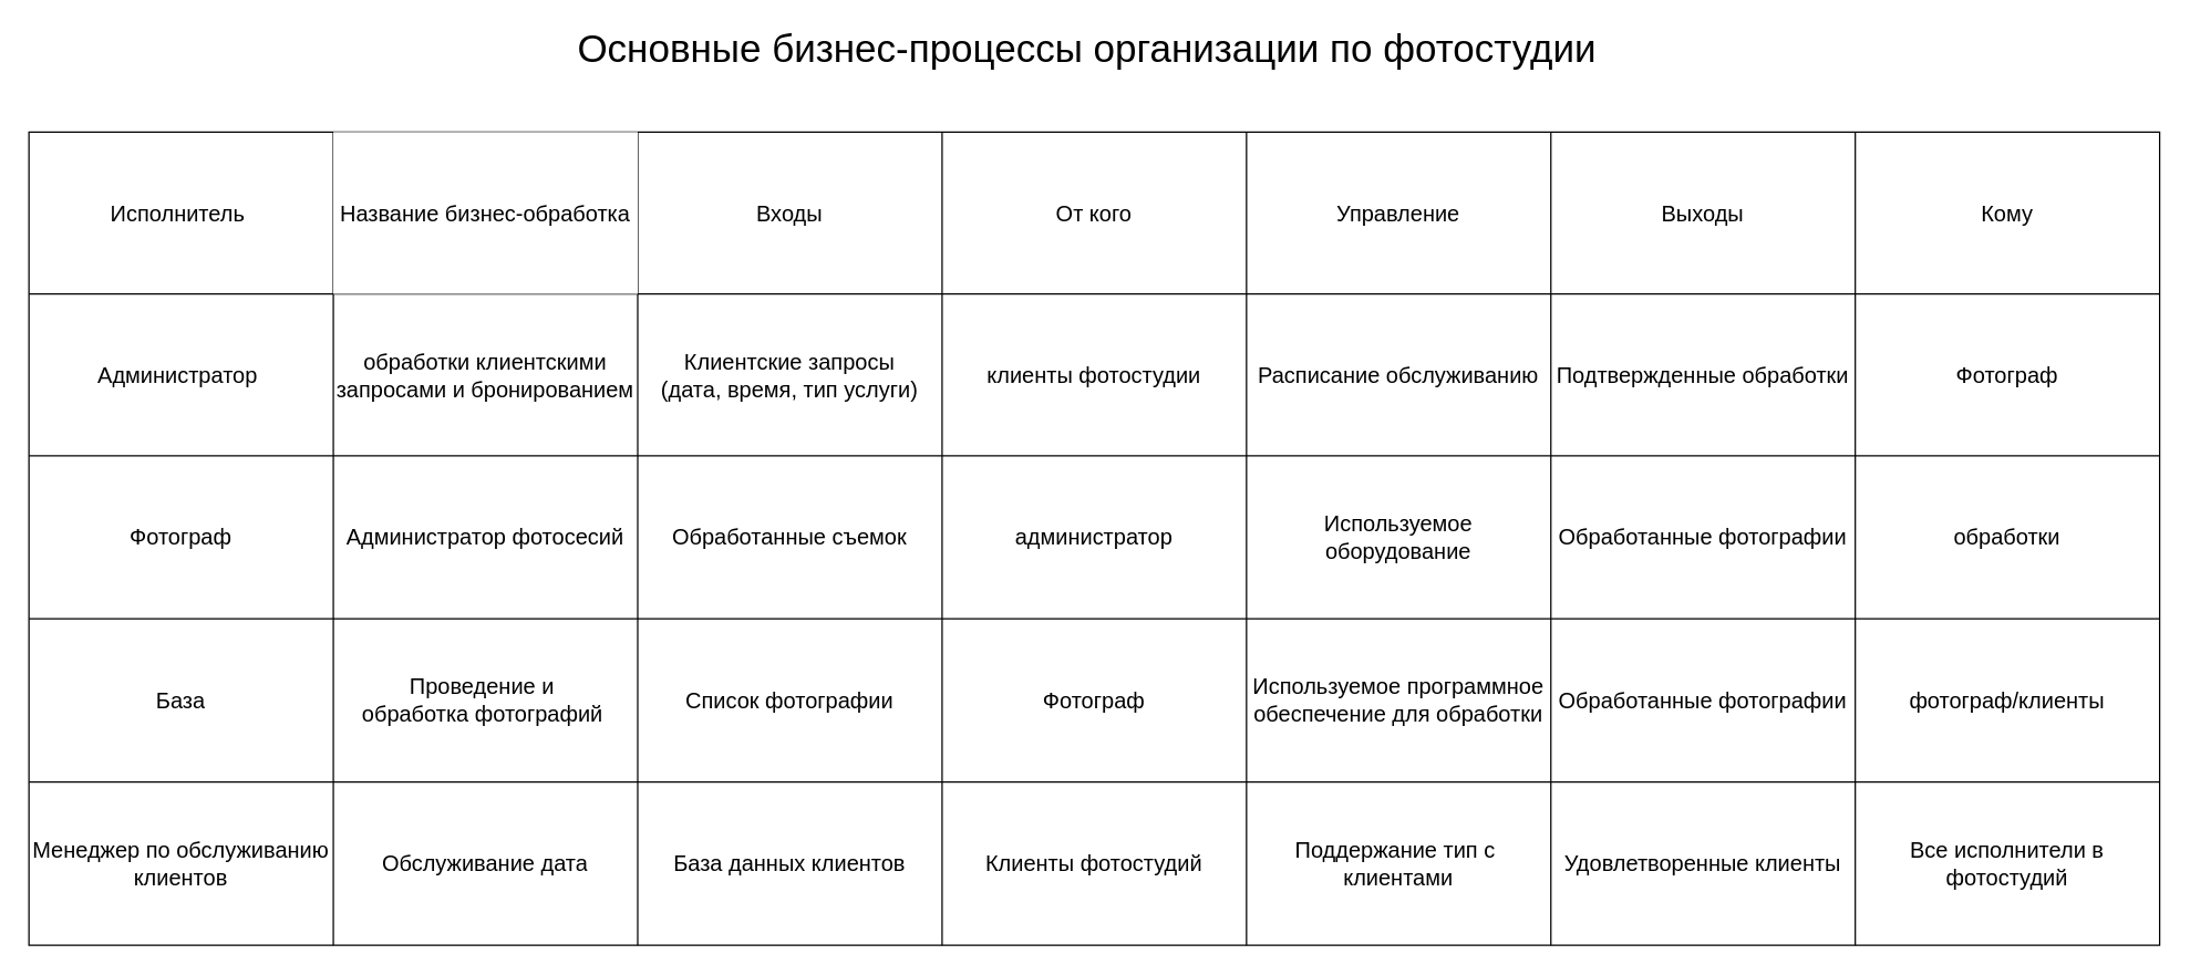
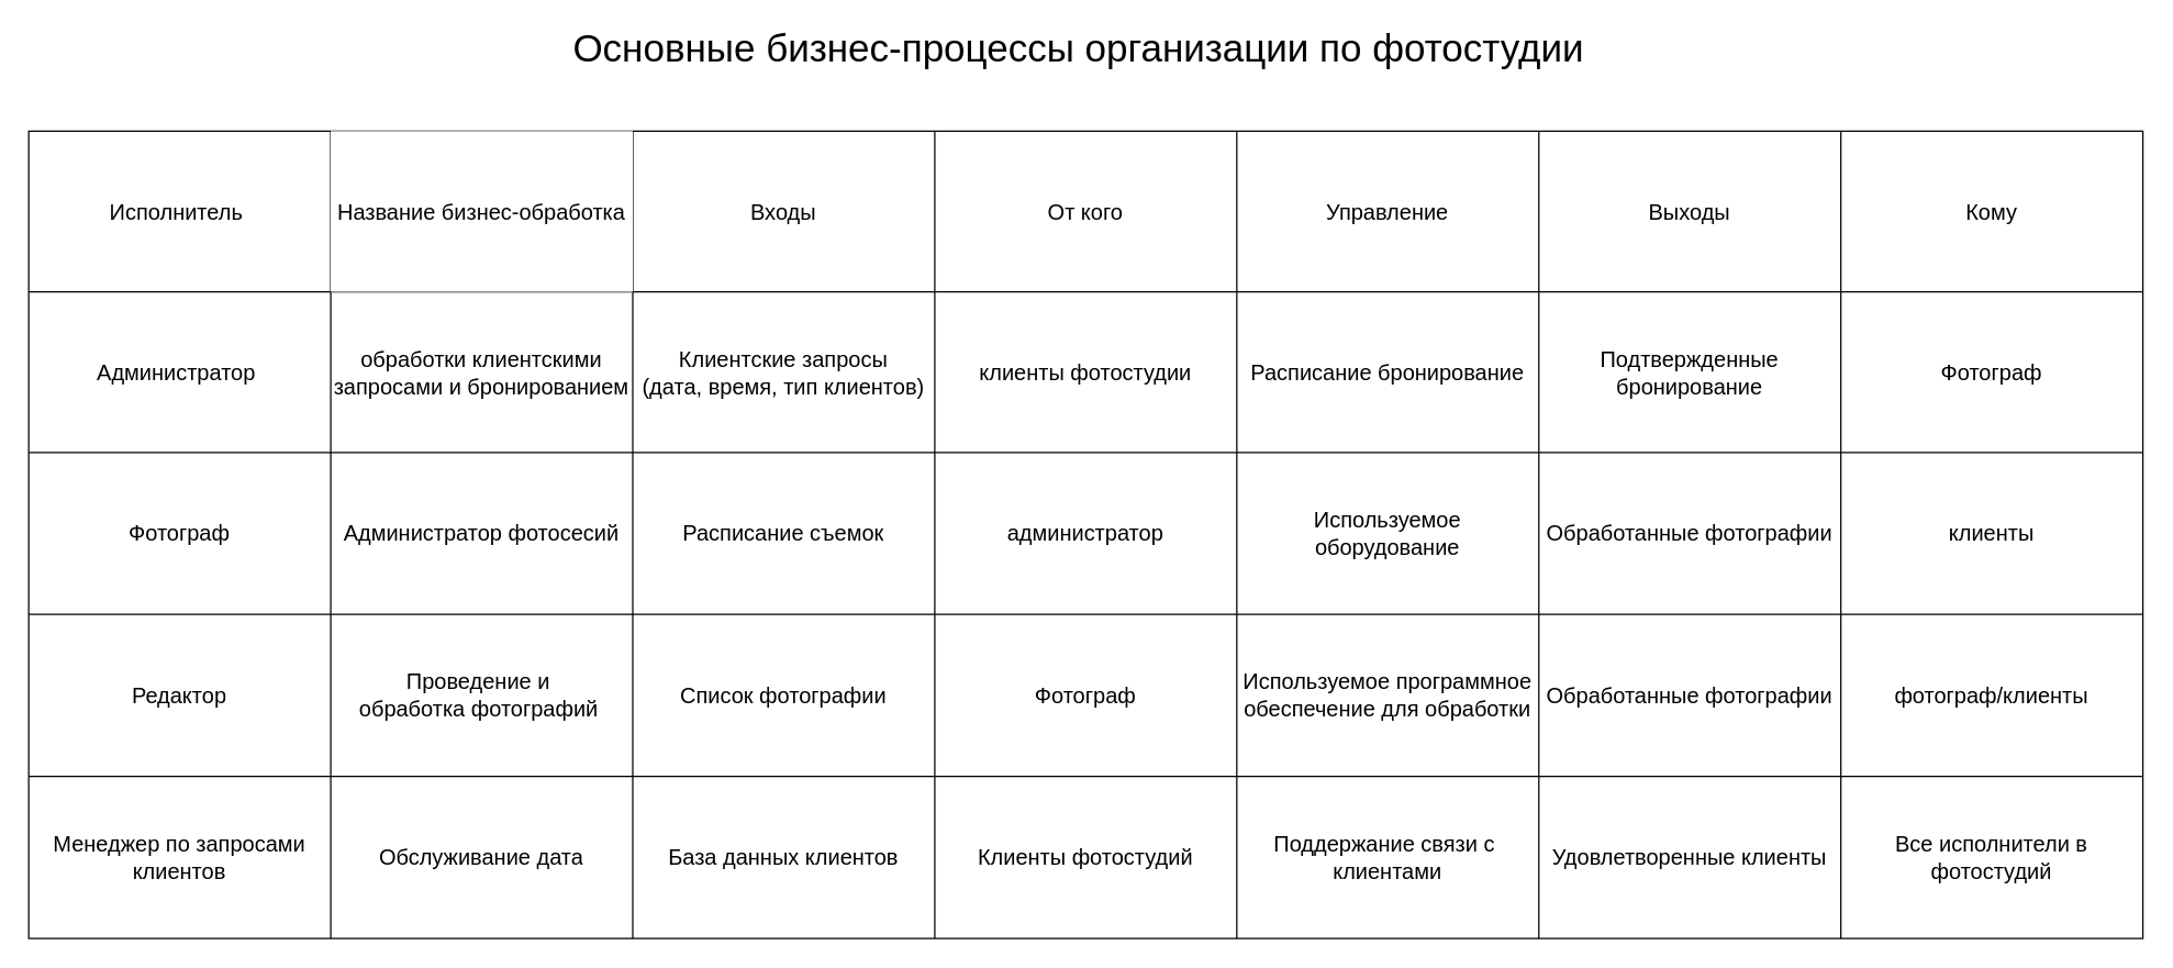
  <mxCell id="0" style=";html=1;" />
  <mxCell id="1" style=";html=1;" parent="0" />
  <mxCell id="2" value="" style="shape=table;startSize=0;container=1;collapsible=0;childLayout=tableLayout;fontSize=16;fillColor=default;gradientColor=none;" vertex="1" parent="1"><mxGeometry x="20" y="95" width="1540" height="588" as="geometry" /></mxCell>
  <mxCell id="3" style="shape=tableRow;horizontal=0;startSize=0;swimlaneHead=0;swimlaneBody=0;strokeColor=inherit;top=0;left=0;bottom=0;right=0;collapsible=0;dropTarget=0;fillColor=none;points=[[0,0.5],[1,0.5]];portConstraint=eastwest;fontSize=16;" vertex="1" parent="2"><mxGeometry width="1540" height="117" as="geometry" /></mxCell>
  <mxCell id="4" value="Исполнитель&amp;nbsp;" style="shape=partialRectangle;html=1;whiteSpace=wrap;connectable=0;strokeColor=inherit;overflow=hidden;fillColor=none;top=0;left=0;bottom=0;right=0;pointerEvents=1;fontSize=16;" vertex="1" parent="3"><mxGeometry width="220" height="117" as="geometry"><mxRectangle width="220" height="117" as="alternateBounds" /></mxGeometry></mxCell>
  <mxCell id="5" value="Название бизнес-обработка" style="shape=partialRectangle;html=1;whiteSpace=wrap;connectable=0;strokeColor=inherit;overflow=hidden;fillColor=default;top=0;left=0;bottom=0;right=0;pointerEvents=1;fontSize=16;" vertex="1" parent="3"><mxGeometry x="220" width="220" height="117" as="geometry"><mxRectangle width="220" height="117" as="alternateBounds" /></mxGeometry></mxCell>
  <mxCell id="6" value="Входы" style="shape=partialRectangle;html=1;whiteSpace=wrap;connectable=0;strokeColor=inherit;overflow=hidden;fillColor=none;top=0;left=0;bottom=0;right=0;pointerEvents=1;fontSize=16;" vertex="1" parent="3"><mxGeometry x="440" width="220" height="117" as="geometry"><mxRectangle width="220" height="117" as="alternateBounds" /></mxGeometry></mxCell>
  <mxCell id="7" value="От кого" style="shape=partialRectangle;html=1;whiteSpace=wrap;connectable=0;strokeColor=inherit;overflow=hidden;fillColor=none;top=0;left=0;bottom=0;right=0;pointerEvents=1;fontSize=16;" vertex="1" parent="3"><mxGeometry x="660" width="220" height="117" as="geometry"><mxRectangle width="220" height="117" as="alternateBounds" /></mxGeometry></mxCell>
  <mxCell id="8" value="Управление" style="shape=partialRectangle;html=1;whiteSpace=wrap;connectable=0;strokeColor=inherit;overflow=hidden;fillColor=none;top=0;left=0;bottom=0;right=0;pointerEvents=1;fontSize=16;" vertex="1" parent="3"><mxGeometry x="880" width="220" height="117" as="geometry"><mxRectangle width="220" height="117" as="alternateBounds" /></mxGeometry></mxCell>
  <mxCell id="9" value="Выходы" style="shape=partialRectangle;html=1;whiteSpace=wrap;connectable=0;strokeColor=inherit;overflow=hidden;fillColor=none;top=0;left=0;bottom=0;right=0;pointerEvents=1;fontSize=16;" vertex="1" parent="3"><mxGeometry x="1100" width="220" height="117" as="geometry"><mxRectangle width="220" height="117" as="alternateBounds" /></mxGeometry></mxCell>
  <mxCell id="10" value="Кому" style="shape=partialRectangle;html=1;whiteSpace=wrap;connectable=0;strokeColor=inherit;overflow=hidden;fillColor=none;top=0;left=0;bottom=0;right=0;pointerEvents=1;fontSize=16;" vertex="1" parent="3"><mxGeometry x="1320" width="220" height="117" as="geometry"><mxRectangle width="220" height="117" as="alternateBounds" /></mxGeometry></mxCell>
  <mxCell id="11" value="" style="shape=tableRow;horizontal=0;startSize=0;swimlaneHead=0;swimlaneBody=0;strokeColor=inherit;top=0;left=0;bottom=0;right=0;collapsible=0;dropTarget=0;fillColor=none;points=[[0,0.5],[1,0.5]];portConstraint=eastwest;fontSize=16;" vertex="1" parent="2"><mxGeometry y="117" width="1540" height="117" as="geometry" /></mxCell>
  <mxCell id="12" value="Администратор&amp;nbsp;" style="shape=partialRectangle;html=1;whiteSpace=wrap;connectable=0;strokeColor=inherit;overflow=hidden;fillColor=none;top=0;left=0;bottom=0;right=0;pointerEvents=1;fontSize=16;" vertex="1" parent="11"><mxGeometry width="220" height="117" as="geometry"><mxRectangle width="220" height="117" as="alternateBounds" /></mxGeometry></mxCell>
  <mxCell id="13" value="обработки клиентскими запросами и бронированием" style="shape=partialRectangle;html=1;whiteSpace=wrap;connectable=0;strokeColor=inherit;overflow=hidden;fillColor=none;top=0;left=0;bottom=0;right=0;pointerEvents=1;fontSize=16;" vertex="1" parent="11"><mxGeometry x="220" width="220" height="117" as="geometry"><mxRectangle width="220" height="117" as="alternateBounds" /></mxGeometry></mxCell>
- <mxCell id="14" value="Клиентские запросы&lt;br&gt;(дата, время, тип услуги)" style="shape=partialRectangle;html=1;whiteSpace=wrap;connectable=0;strokeColor=inherit;overflow=hidden;fillColor=none;top=0;left=0;bottom=0;right=0;pointerEvents=1;fontSize=16;" vertex="1" parent="11"><mxGeometry x="440" width="220" height="117" as="geometry"><mxRectangle width="220" height="117" as="alternateBounds" /></mxGeometry></mxCell>
+ <mxCell id="14" value="Клиентские запросы&lt;br&gt;(дата, время, тип клиентов)" style="shape=partialRectangle;html=1;whiteSpace=wrap;connectable=0;strokeColor=inherit;overflow=hidden;fillColor=none;top=0;left=0;bottom=0;right=0;pointerEvents=1;fontSize=16;" vertex="1" parent="11"><mxGeometry x="440" width="220" height="117" as="geometry"><mxRectangle width="220" height="117" as="alternateBounds" /></mxGeometry></mxCell>
  <mxCell id="15" value="клиенты фотостудии" style="shape=partialRectangle;html=1;whiteSpace=wrap;connectable=0;strokeColor=inherit;overflow=hidden;fillColor=none;top=0;left=0;bottom=0;right=0;pointerEvents=1;fontSize=16;" vertex="1" parent="11"><mxGeometry x="660" width="220" height="117" as="geometry"><mxRectangle width="220" height="117" as="alternateBounds" /></mxGeometry></mxCell>
- <mxCell id="16" value="Расписание обслуживанию" style="shape=partialRectangle;html=1;whiteSpace=wrap;connectable=0;strokeColor=inherit;overflow=hidden;fillColor=none;top=0;left=0;bottom=0;right=0;pointerEvents=1;fontSize=16;" vertex="1" parent="11"><mxGeometry x="880" width="220" height="117" as="geometry"><mxRectangle width="220" height="117" as="alternateBounds" /></mxGeometry></mxCell>
- <mxCell id="17" value="Подтвержденные обработки" style="shape=partialRectangle;html=1;whiteSpace=wrap;connectable=0;strokeColor=inherit;overflow=hidden;fillColor=none;top=0;left=0;bottom=0;right=0;pointerEvents=1;fontSize=16;" vertex="1" parent="11"><mxGeometry x="1100" width="220" height="117" as="geometry"><mxRectangle width="220" height="117" as="alternateBounds" /></mxGeometry></mxCell>
+ <mxCell id="16" value="Расписание бронирование" style="shape=partialRectangle;html=1;whiteSpace=wrap;connectable=0;strokeColor=inherit;overflow=hidden;fillColor=none;top=0;left=0;bottom=0;right=0;pointerEvents=1;fontSize=16;" vertex="1" parent="11"><mxGeometry x="880" width="220" height="117" as="geometry"><mxRectangle width="220" height="117" as="alternateBounds" /></mxGeometry></mxCell>
+ <mxCell id="17" value="Подтвержденные бронирование" style="shape=partialRectangle;html=1;whiteSpace=wrap;connectable=0;strokeColor=inherit;overflow=hidden;fillColor=none;top=0;left=0;bottom=0;right=0;pointerEvents=1;fontSize=16;" vertex="1" parent="11"><mxGeometry x="1100" width="220" height="117" as="geometry"><mxRectangle width="220" height="117" as="alternateBounds" /></mxGeometry></mxCell>
  <mxCell id="18" value="Фотограф" style="shape=partialRectangle;html=1;whiteSpace=wrap;connectable=0;strokeColor=inherit;overflow=hidden;fillColor=none;top=0;left=0;bottom=0;right=0;pointerEvents=1;fontSize=16;" vertex="1" parent="11"><mxGeometry x="1320" width="220" height="117" as="geometry"><mxRectangle width="220" height="117" as="alternateBounds" /></mxGeometry></mxCell>
  <mxCell id="19" value="" style="shape=tableRow;horizontal=0;startSize=0;swimlaneHead=0;swimlaneBody=0;strokeColor=inherit;top=0;left=0;bottom=0;right=0;collapsible=0;dropTarget=0;fillColor=none;points=[[0,0.5],[1,0.5]];portConstraint=eastwest;fontSize=16;" vertex="1" parent="2"><mxGeometry y="234" width="1540" height="118" as="geometry" /></mxCell>
  <mxCell id="20" value="Фотограф" style="shape=partialRectangle;html=1;whiteSpace=wrap;connectable=0;strokeColor=inherit;overflow=hidden;fillColor=none;top=0;left=0;bottom=0;right=0;pointerEvents=1;fontSize=16;" vertex="1" parent="19"><mxGeometry width="220" height="118" as="geometry"><mxRectangle width="220" height="118" as="alternateBounds" /></mxGeometry></mxCell>
  <mxCell id="21" value="Администратор фотосесий" style="shape=partialRectangle;html=1;whiteSpace=wrap;connectable=0;strokeColor=inherit;overflow=hidden;fillColor=none;top=0;left=0;bottom=0;right=0;pointerEvents=1;fontSize=16;" vertex="1" parent="19"><mxGeometry x="220" width="220" height="118" as="geometry"><mxRectangle width="220" height="118" as="alternateBounds" /></mxGeometry></mxCell>
- <mxCell id="22" value="Обработанные съемок" style="shape=partialRectangle;html=1;whiteSpace=wrap;connectable=0;strokeColor=inherit;overflow=hidden;fillColor=none;top=0;left=0;bottom=0;right=0;pointerEvents=1;fontSize=16;" vertex="1" parent="19"><mxGeometry x="440" width="220" height="118" as="geometry"><mxRectangle width="220" height="118" as="alternateBounds" /></mxGeometry></mxCell>
+ <mxCell id="22" value="Расписание съемок" style="shape=partialRectangle;html=1;whiteSpace=wrap;connectable=0;strokeColor=inherit;overflow=hidden;fillColor=none;top=0;left=0;bottom=0;right=0;pointerEvents=1;fontSize=16;" vertex="1" parent="19"><mxGeometry x="440" width="220" height="118" as="geometry"><mxRectangle width="220" height="118" as="alternateBounds" /></mxGeometry></mxCell>
  <mxCell id="23" value="администратор" style="shape=partialRectangle;html=1;whiteSpace=wrap;connectable=0;strokeColor=inherit;overflow=hidden;fillColor=none;top=0;left=0;bottom=0;right=0;pointerEvents=1;fontSize=16;" vertex="1" parent="19"><mxGeometry x="660" width="220" height="118" as="geometry"><mxRectangle width="220" height="118" as="alternateBounds" /></mxGeometry></mxCell>
  <mxCell id="24" value="Используемое &lt;br&gt;оборудование" style="shape=partialRectangle;html=1;whiteSpace=wrap;connectable=0;strokeColor=inherit;overflow=hidden;fillColor=none;top=0;left=0;bottom=0;right=0;pointerEvents=1;fontSize=16;" vertex="1" parent="19"><mxGeometry x="880" width="220" height="118" as="geometry"><mxRectangle width="220" height="118" as="alternateBounds" /></mxGeometry></mxCell>
  <mxCell id="25" value="Обработанные фотографии" style="shape=partialRectangle;html=1;whiteSpace=wrap;connectable=0;strokeColor=inherit;overflow=hidden;fillColor=none;top=0;left=0;bottom=0;right=0;pointerEvents=1;fontSize=16;" vertex="1" parent="19"><mxGeometry x="1100" width="220" height="118" as="geometry"><mxRectangle width="220" height="118" as="alternateBounds" /></mxGeometry></mxCell>
- <mxCell id="26" value="обработки" style="shape=partialRectangle;html=1;whiteSpace=wrap;connectable=0;strokeColor=inherit;overflow=hidden;fillColor=none;top=0;left=0;bottom=0;right=0;pointerEvents=1;fontSize=16;" vertex="1" parent="19"><mxGeometry x="1320" width="220" height="118" as="geometry"><mxRectangle width="220" height="118" as="alternateBounds" /></mxGeometry></mxCell>
+ <mxCell id="26" value="клиенты" style="shape=partialRectangle;html=1;whiteSpace=wrap;connectable=0;strokeColor=inherit;overflow=hidden;fillColor=none;top=0;left=0;bottom=0;right=0;pointerEvents=1;fontSize=16;" vertex="1" parent="19"><mxGeometry x="1320" width="220" height="118" as="geometry"><mxRectangle width="220" height="118" as="alternateBounds" /></mxGeometry></mxCell>
  <mxCell id="27" style="shape=tableRow;horizontal=0;startSize=0;swimlaneHead=0;swimlaneBody=0;strokeColor=inherit;top=0;left=0;bottom=0;right=0;collapsible=0;dropTarget=0;fillColor=none;points=[[0,0.5],[1,0.5]];portConstraint=eastwest;fontSize=16;" vertex="1" parent="2"><mxGeometry y="352" width="1540" height="118" as="geometry" /></mxCell>
- <mxCell id="28" value="База" style="shape=partialRectangle;html=1;whiteSpace=wrap;connectable=0;strokeColor=inherit;overflow=hidden;fillColor=none;top=0;left=0;bottom=0;right=0;pointerEvents=1;fontSize=16;" vertex="1" parent="27"><mxGeometry width="220" height="118" as="geometry"><mxRectangle width="220" height="118" as="alternateBounds" /></mxGeometry></mxCell>
+ <mxCell id="28" value="Редактор" style="shape=partialRectangle;html=1;whiteSpace=wrap;connectable=0;strokeColor=inherit;overflow=hidden;fillColor=none;top=0;left=0;bottom=0;right=0;pointerEvents=1;fontSize=16;" vertex="1" parent="27"><mxGeometry width="220" height="118" as="geometry"><mxRectangle width="220" height="118" as="alternateBounds" /></mxGeometry></mxCell>
  <mxCell id="29" value="Проведение и&amp;nbsp;&lt;br&gt;обработка фотографий&lt;span style=&quot;white-space: pre;&quot;&gt;&#09;&lt;/span&gt;" style="shape=partialRectangle;html=1;whiteSpace=wrap;connectable=0;strokeColor=inherit;overflow=hidden;fillColor=none;top=0;left=0;bottom=0;right=0;pointerEvents=1;fontSize=16;" vertex="1" parent="27"><mxGeometry x="220" width="220" height="118" as="geometry"><mxRectangle width="220" height="118" as="alternateBounds" /></mxGeometry></mxCell>
  <mxCell id="30" value="Список фотографии" style="shape=partialRectangle;html=1;whiteSpace=wrap;connectable=0;strokeColor=inherit;overflow=hidden;fillColor=none;top=0;left=0;bottom=0;right=0;pointerEvents=1;fontSize=16;" vertex="1" parent="27"><mxGeometry x="440" width="220" height="118" as="geometry"><mxRectangle width="220" height="118" as="alternateBounds" /></mxGeometry></mxCell>
  <mxCell id="31" value="Фотограф" style="shape=partialRectangle;html=1;whiteSpace=wrap;connectable=0;strokeColor=inherit;overflow=hidden;fillColor=none;top=0;left=0;bottom=0;right=0;pointerEvents=1;fontSize=16;" vertex="1" parent="27"><mxGeometry x="660" width="220" height="118" as="geometry"><mxRectangle width="220" height="118" as="alternateBounds" /></mxGeometry></mxCell>
  <mxCell id="32" value="Используемое программное&lt;br&gt;обеспечение для обработки" style="shape=partialRectangle;html=1;whiteSpace=wrap;connectable=0;strokeColor=inherit;overflow=hidden;fillColor=none;top=0;left=0;bottom=0;right=0;pointerEvents=1;fontSize=16;" vertex="1" parent="27"><mxGeometry x="880" width="220" height="118" as="geometry"><mxRectangle width="220" height="118" as="alternateBounds" /></mxGeometry></mxCell>
  <mxCell id="33" value="Обработанные фотографии" style="shape=partialRectangle;html=1;whiteSpace=wrap;connectable=0;strokeColor=inherit;overflow=hidden;fillColor=none;top=0;left=0;bottom=0;right=0;pointerEvents=1;fontSize=16;" vertex="1" parent="27"><mxGeometry x="1100" width="220" height="118" as="geometry"><mxRectangle width="220" height="118" as="alternateBounds" /></mxGeometry></mxCell>
  <mxCell id="34" value="фотограф/клиенты" style="shape=partialRectangle;html=1;whiteSpace=wrap;connectable=0;strokeColor=inherit;overflow=hidden;fillColor=none;top=0;left=0;bottom=0;right=0;pointerEvents=1;fontSize=16;" vertex="1" parent="27"><mxGeometry x="1320" width="220" height="118" as="geometry"><mxRectangle width="220" height="118" as="alternateBounds" /></mxGeometry></mxCell>
  <mxCell id="35" style="shape=tableRow;horizontal=0;startSize=0;swimlaneHead=0;swimlaneBody=0;strokeColor=inherit;top=0;left=0;bottom=0;right=0;collapsible=0;dropTarget=0;fillColor=none;points=[[0,0.5],[1,0.5]];portConstraint=eastwest;fontSize=16;" vertex="1" parent="2"><mxGeometry y="470" width="1540" height="118" as="geometry" /></mxCell>
- <mxCell id="36" value="Менеджер по обслуживанию&lt;br&gt;клиентов" style="shape=partialRectangle;html=1;whiteSpace=wrap;connectable=0;strokeColor=inherit;overflow=hidden;fillColor=none;top=0;left=0;bottom=0;right=0;pointerEvents=1;fontSize=16;" vertex="1" parent="35"><mxGeometry width="220" height="118" as="geometry"><mxRectangle width="220" height="118" as="alternateBounds" /></mxGeometry></mxCell>
+ <mxCell id="36" value="Менеджер по запросами&lt;br&gt;клиентов" style="shape=partialRectangle;html=1;whiteSpace=wrap;connectable=0;strokeColor=inherit;overflow=hidden;fillColor=none;top=0;left=0;bottom=0;right=0;pointerEvents=1;fontSize=16;" vertex="1" parent="35"><mxGeometry width="220" height="118" as="geometry"><mxRectangle width="220" height="118" as="alternateBounds" /></mxGeometry></mxCell>
  <mxCell id="37" value="Обслуживание дата" style="shape=partialRectangle;html=1;whiteSpace=wrap;connectable=0;strokeColor=inherit;overflow=hidden;fillColor=none;top=0;left=0;bottom=0;right=0;pointerEvents=1;fontSize=16;" vertex="1" parent="35"><mxGeometry x="220" width="220" height="118" as="geometry"><mxRectangle width="220" height="118" as="alternateBounds" /></mxGeometry></mxCell>
  <mxCell id="38" value="База данных клиентов" style="shape=partialRectangle;html=1;whiteSpace=wrap;connectable=0;strokeColor=inherit;overflow=hidden;fillColor=none;top=0;left=0;bottom=0;right=0;pointerEvents=1;fontSize=16;" vertex="1" parent="35"><mxGeometry x="440" width="220" height="118" as="geometry"><mxRectangle width="220" height="118" as="alternateBounds" /></mxGeometry></mxCell>
  <mxCell id="39" value="Клиенты фотостудий" style="shape=partialRectangle;html=1;whiteSpace=wrap;connectable=0;strokeColor=inherit;overflow=hidden;fillColor=none;top=0;left=0;bottom=0;right=0;pointerEvents=1;fontSize=16;" vertex="1" parent="35"><mxGeometry x="660" width="220" height="118" as="geometry"><mxRectangle width="220" height="118" as="alternateBounds" /></mxGeometry></mxCell>
- <mxCell id="40" value="Поддержание тип с&amp;nbsp;&lt;br&gt;клиентами" style="shape=partialRectangle;html=1;whiteSpace=wrap;connectable=0;strokeColor=inherit;overflow=hidden;fillColor=none;top=0;left=0;bottom=0;right=0;pointerEvents=1;fontSize=16;" vertex="1" parent="35"><mxGeometry x="880" width="220" height="118" as="geometry"><mxRectangle width="220" height="118" as="alternateBounds" /></mxGeometry></mxCell>
+ <mxCell id="40" value="Поддержание связи с&amp;nbsp;&lt;br&gt;клиентами" style="shape=partialRectangle;html=1;whiteSpace=wrap;connectable=0;strokeColor=inherit;overflow=hidden;fillColor=none;top=0;left=0;bottom=0;right=0;pointerEvents=1;fontSize=16;" vertex="1" parent="35"><mxGeometry x="880" width="220" height="118" as="geometry"><mxRectangle width="220" height="118" as="alternateBounds" /></mxGeometry></mxCell>
  <mxCell id="41" value="Удовлетворенные клиенты&lt;br&gt;" style="shape=partialRectangle;html=1;whiteSpace=wrap;connectable=0;strokeColor=inherit;overflow=hidden;fillColor=none;top=0;left=0;bottom=0;right=0;pointerEvents=1;fontSize=16;" vertex="1" parent="35"><mxGeometry x="1100" width="220" height="118" as="geometry"><mxRectangle width="220" height="118" as="alternateBounds" /></mxGeometry></mxCell>
  <mxCell id="42" value="Все исполнители в фотостудий" style="shape=partialRectangle;html=1;whiteSpace=wrap;connectable=0;strokeColor=inherit;overflow=hidden;fillColor=none;top=0;left=0;bottom=0;right=0;pointerEvents=1;fontSize=16;" vertex="1" parent="35"><mxGeometry x="1320" width="220" height="118" as="geometry"><mxRectangle width="220" height="118" as="alternateBounds" /></mxGeometry></mxCell>
  <mxCell id="43" value="&lt;font style=&quot;font-size: 28px;&quot;&gt;Основные бизнес-процессы организации по фотостудии&lt;/font&gt;" style="text;html=1;strokeColor=none;fillColor=none;align=center;verticalAlign=middle;whiteSpace=wrap;rounded=0;" vertex="1" parent="1"><mxGeometry x="285" y="20" width="1000" height="30" as="geometry" /></mxCell>
